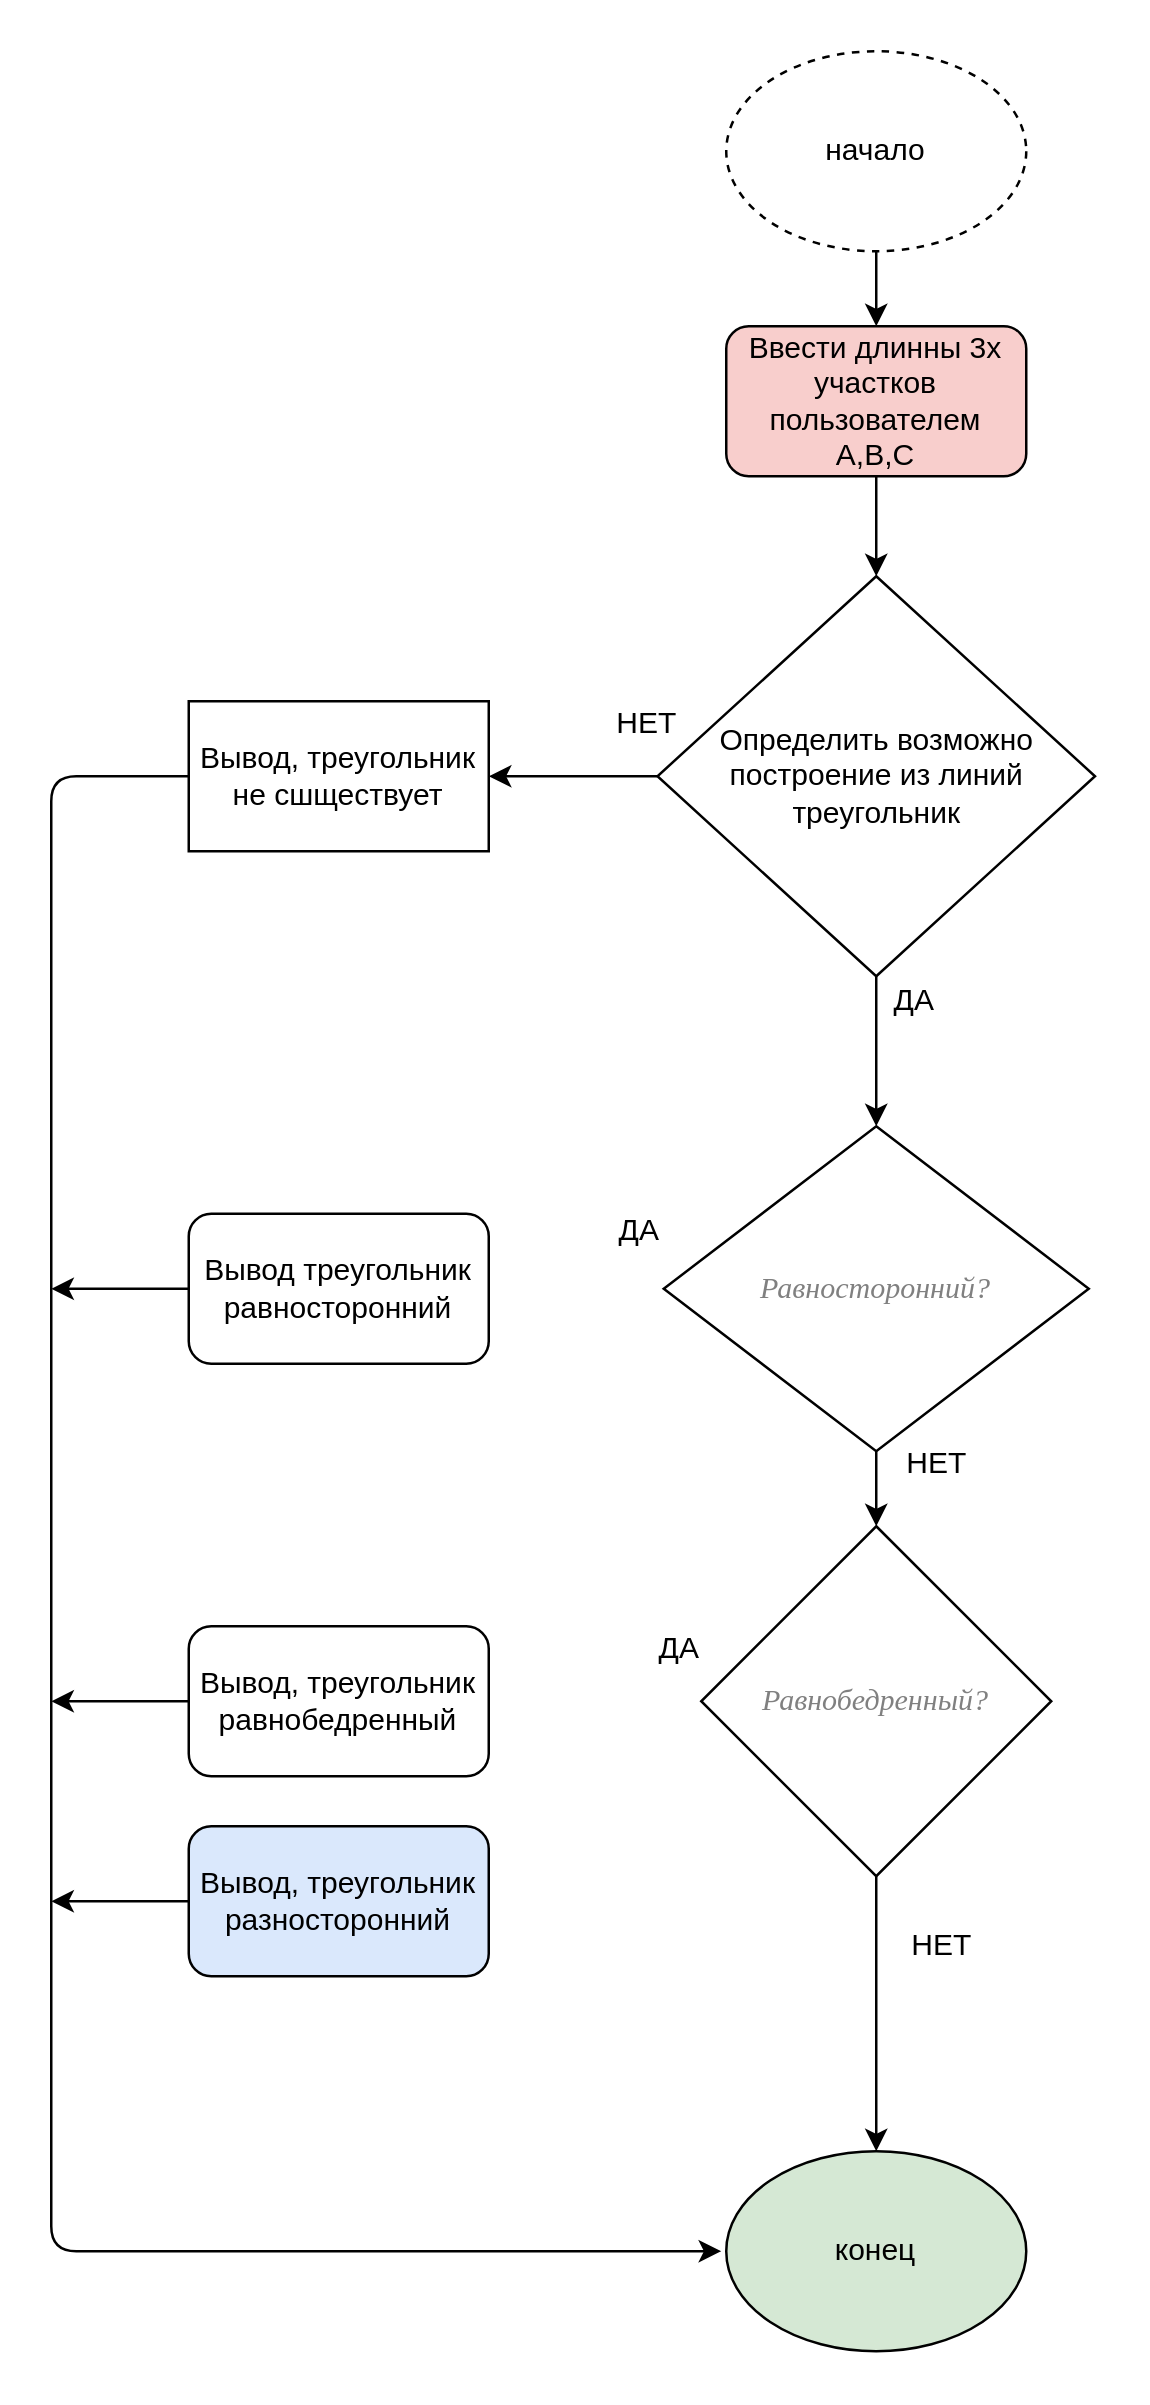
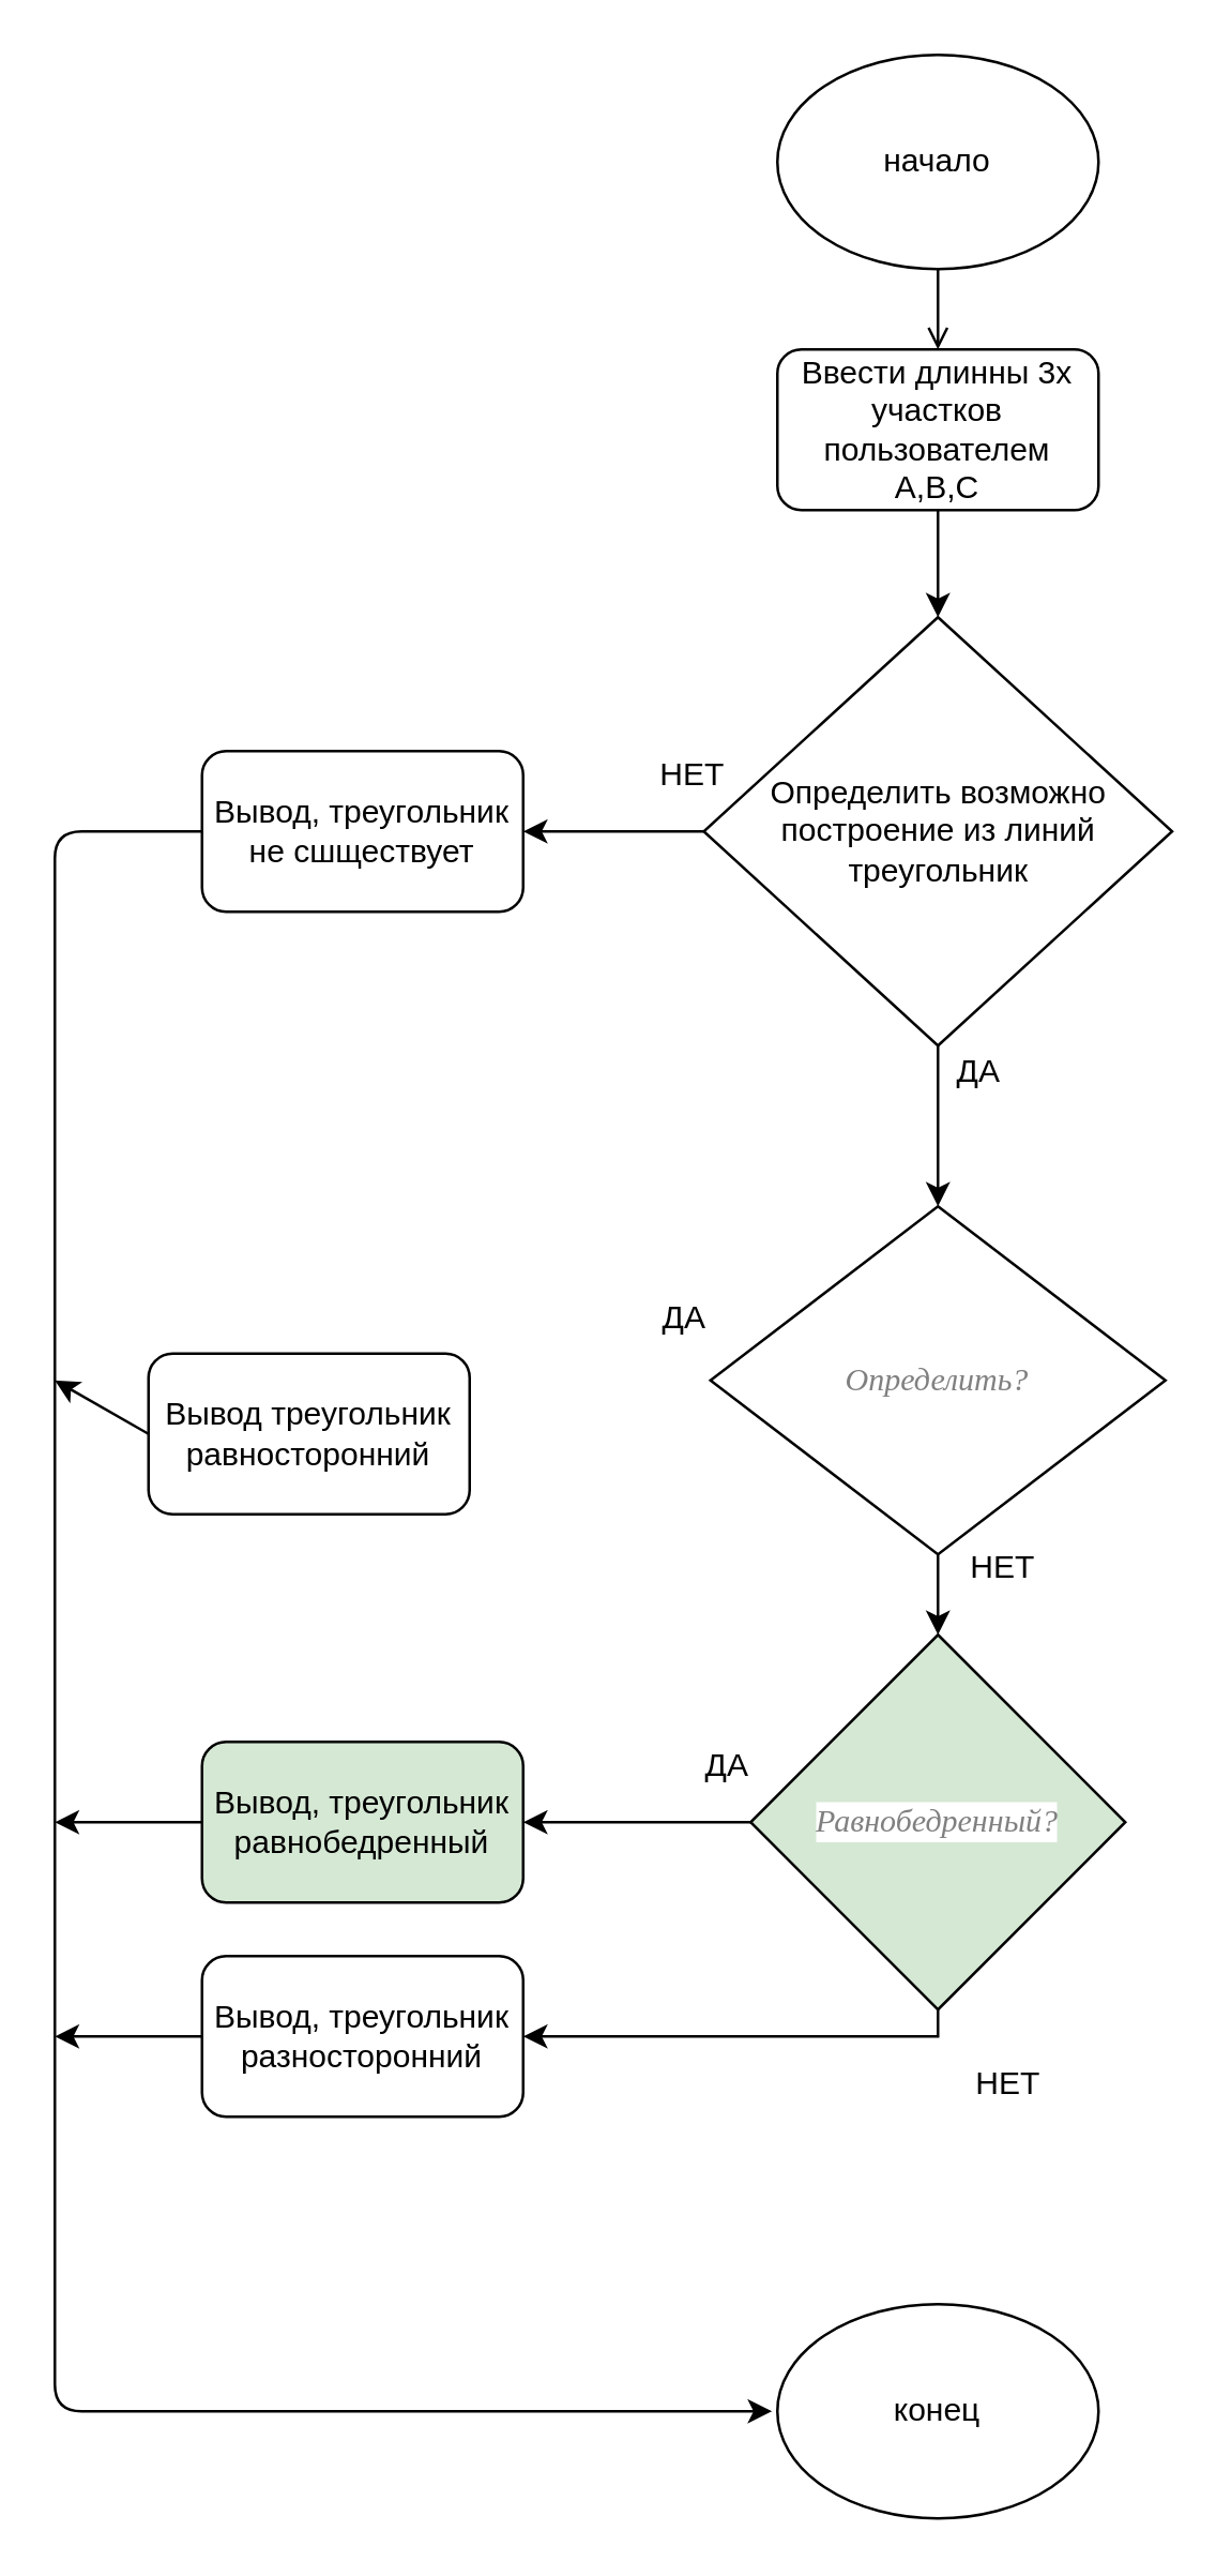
  <mxCell id="0" />
  <mxCell id="1" parent="0" />
- <mxCell id="2" value="" style="edgeStyle=orthogonalEdgeStyle;rounded=0;orthogonalLoop=1;jettySize=auto;html=1;" edge="1" parent="1" source="3" target="5"><mxGeometry relative="1" as="geometry" /></mxCell>
- <mxCell id="3" value="начало" style="ellipse;whiteSpace=wrap;html=1;dashed=1;" vertex="1" parent="1"><mxGeometry x="290" y="20" width="120" height="80" as="geometry" /></mxCell>
+ <mxCell id="2" value="" style="edgeStyle=orthogonalEdgeStyle;rounded=0;orthogonalLoop=1;jettySize=auto;html=1;endArrow=open;" edge="1" parent="1" source="3" target="5"><mxGeometry relative="1" as="geometry" /></mxCell>
+ <mxCell id="3" value="начало" style="ellipse;whiteSpace=wrap;html=1;" vertex="1" parent="1"><mxGeometry x="290" y="20" width="120" height="80" as="geometry" /></mxCell>
  <mxCell id="4" value="" style="edgeStyle=orthogonalEdgeStyle;rounded=0;orthogonalLoop=1;jettySize=auto;html=1;" edge="1" parent="1" source="5" target="8"><mxGeometry relative="1" as="geometry" /></mxCell>
- <mxCell id="5" value="Ввести длинны 3х участков пользователем A,B,C" style="rounded=1;whiteSpace=wrap;html=1;fillColor=#f8cecc;" vertex="1" parent="1"><mxGeometry x="290" y="130" width="120" height="60" as="geometry" /></mxCell>
+ <mxCell id="5" value="Ввести длинны 3х участков пользователем A,B,C" style="rounded=1;whiteSpace=wrap;html=1;" vertex="1" parent="1"><mxGeometry x="290" y="130" width="120" height="60" as="geometry" /></mxCell>
  <mxCell id="6" value="" style="edgeStyle=orthogonalEdgeStyle;rounded=0;orthogonalLoop=1;jettySize=auto;html=1;" edge="1" parent="1" source="8" target="10"><mxGeometry relative="1" as="geometry" /></mxCell>
  <mxCell id="7" value="" style="edgeStyle=orthogonalEdgeStyle;rounded=0;orthogonalLoop=1;jettySize=auto;html=1;" edge="1" parent="1" source="8" target="17"><mxGeometry relative="1" as="geometry" /></mxCell>
  <mxCell id="8" value="Определить возможно построение из линий треугольник" style="rhombus;whiteSpace=wrap;html=1;" vertex="1" parent="1"><mxGeometry x="262.5" y="230" width="175" height="160" as="geometry" /></mxCell>
  <mxCell id="9" value="" style="edgeStyle=orthogonalEdgeStyle;rounded=0;orthogonalLoop=1;jettySize=auto;html=1;" edge="1" parent="1" source="10" target="13"><mxGeometry relative="1" as="geometry" /></mxCell>
- <mxCell id="10" value="&lt;pre style=&quot;background-color: rgb(255 , 255 , 255) ; font-family: &amp;#34;consolas&amp;#34;&quot;&gt;&lt;span style=&quot;color: #808080 ; font-style: italic&quot;&gt;Равносторонний?&lt;/span&gt;&lt;/pre&gt;" style="rhombus;whiteSpace=wrap;html=1;" vertex="1" parent="1"><mxGeometry x="265" y="450" width="170" height="130" as="geometry" /></mxCell>
- <mxCell id="12" value="" style="edgeStyle=orthogonalEdgeStyle;rounded=0;orthogonalLoop=1;jettySize=auto;html=1;" edge="1" parent="1" source="13" target="24"><mxGeometry relative="1" as="geometry" /></mxCell>
- <mxCell id="13" value="&lt;pre style=&quot;background-color: rgb(255 , 255 , 255) ; font-family: &amp;#34;consolas&amp;#34;&quot;&gt;&lt;span style=&quot;color: #808080 ; font-style: italic&quot;&gt;Равнобедренный?&lt;/span&gt;&lt;/pre&gt;" style="rhombus;whiteSpace=wrap;html=1;" vertex="1" parent="1"><mxGeometry x="280" y="610" width="140" height="140" as="geometry" /></mxCell>
- <mxCell id="14" value="Вывод треугольник равносторонний" style="rounded=1;whiteSpace=wrap;html=1;" vertex="1" parent="1"><mxGeometry x="75" y="485" width="120" height="60" as="geometry" /></mxCell>
- <mxCell id="15" value="Вывод, треугольник равнобедренный" style="rounded=1;whiteSpace=wrap;html=1;" vertex="1" parent="1"><mxGeometry x="75" y="650" width="120" height="60" as="geometry" /></mxCell>
- <mxCell id="16" value="Вывод, треугольник разносторонний" style="rounded=1;whiteSpace=wrap;html=1;fillColor=#dae8fc;" vertex="1" parent="1"><mxGeometry x="75" y="730" width="120" height="60" as="geometry" /></mxCell>
- <mxCell id="17" value="Вывод, треугольник не сшществует" style="whiteSpace=wrap;html=1;rounded=0;" vertex="1" parent="1"><mxGeometry x="75" y="280" width="120" height="60" as="geometry" /></mxCell>
+ <mxCell id="10" value="&lt;pre style=&quot;background-color: rgb(255 , 255 , 255) ; font-family: &amp;#34;consolas&amp;#34;&quot;&gt;&lt;span style=&quot;color: #808080 ; font-style: italic&quot;&gt;Определить?&lt;/span&gt;&lt;/pre&gt;" style="rhombus;whiteSpace=wrap;html=1;" vertex="1" parent="1"><mxGeometry x="265" y="450" width="170" height="130" as="geometry" /></mxCell>
+ <mxCell id="11" value="" style="edgeStyle=orthogonalEdgeStyle;rounded=0;orthogonalLoop=1;jettySize=auto;html=1;entryX=1;entryY=0.5;entryDx=0;entryDy=0;" edge="1" parent="1" source="13" target="16"><mxGeometry relative="1" as="geometry"><mxPoint x="305" y="750" as="targetPoint" /><Array as="points"><mxPoint x="350" y="760" /></Array></mxGeometry></mxCell>
+ <mxCell id="12" value="" style="edgeStyle=orthogonalEdgeStyle;rounded=0;orthogonalLoop=1;jettySize=auto;html=1;" edge="1" parent="1" source="13" target="15"><mxGeometry relative="1" as="geometry" /></mxCell>
+ <mxCell id="13" value="&lt;pre style=&quot;background-color: rgb(255 , 255 , 255) ; font-family: &amp;#34;consolas&amp;#34;&quot;&gt;&lt;span style=&quot;color: #808080 ; font-style: italic&quot;&gt;Равнобедренный?&lt;/span&gt;&lt;/pre&gt;" style="rhombus;whiteSpace=wrap;html=1;fillColor=#d5e8d4;" vertex="1" parent="1"><mxGeometry x="280" y="610" width="140" height="140" as="geometry" /></mxCell>
+ <mxCell id="14" value="Вывод треугольник равносторонний" style="rounded=1;whiteSpace=wrap;html=1;" vertex="1" parent="1"><mxGeometry x="55" y="505" width="120" height="60" as="geometry" /></mxCell>
+ <mxCell id="15" value="Вывод, треугольник равнобедренный" style="rounded=1;whiteSpace=wrap;html=1;fillColor=#d5e8d4;" vertex="1" parent="1"><mxGeometry x="75" y="650" width="120" height="60" as="geometry" /></mxCell>
+ <mxCell id="16" value="Вывод, треугольник разносторонний" style="rounded=1;whiteSpace=wrap;html=1;" vertex="1" parent="1"><mxGeometry x="75" y="730" width="120" height="60" as="geometry" /></mxCell>
+ <mxCell id="17" value="Вывод, треугольник не сшществует" style="rounded=1;whiteSpace=wrap;html=1;" vertex="1" parent="1"><mxGeometry x="75" y="280" width="120" height="60" as="geometry" /></mxCell>
  <mxCell id="18" value="НЕТ" style="text;html=1;align=center;verticalAlign=middle;resizable=0;points=[];autosize=1;" vertex="1" parent="1"><mxGeometry x="238" y="279" width="40" height="20" as="geometry" /></mxCell>
  <mxCell id="19" value="ДА" style="text;html=1;align=center;verticalAlign=middle;resizable=0;points=[];autosize=1;" vertex="1" parent="1"><mxGeometry x="350" y="390" width="30" height="20" as="geometry" /></mxCell>
  <mxCell id="20" value="ДА" style="text;html=1;align=center;verticalAlign=middle;resizable=0;points=[];autosize=1;" vertex="1" parent="1"><mxGeometry x="240" y="482" width="30" height="20" as="geometry" /></mxCell>
  <mxCell id="21" value="НЕТ" style="text;html=1;align=center;verticalAlign=middle;resizable=0;points=[];autosize=1;" vertex="1" parent="1"><mxGeometry x="354" y="575" width="40" height="20" as="geometry" /></mxCell>
  <mxCell id="22" value="ДА" style="text;html=1;align=center;verticalAlign=middle;resizable=0;points=[];autosize=1;" vertex="1" parent="1"><mxGeometry x="256" y="649" width="30" height="20" as="geometry" /></mxCell>
  <mxCell id="23" value="НЕТ" style="text;html=1;align=center;verticalAlign=middle;resizable=0;points=[];autosize=1;" vertex="1" parent="1"><mxGeometry x="356" y="768" width="40" height="20" as="geometry" /></mxCell>
- <mxCell id="24" value="конец" style="ellipse;whiteSpace=wrap;html=1;fillColor=#d5e8d4;" vertex="1" parent="1"><mxGeometry x="290" y="860" width="120" height="80" as="geometry" /></mxCell>
+ <mxCell id="24" value="конец" style="ellipse;whiteSpace=wrap;html=1;" vertex="1" parent="1"><mxGeometry x="290" y="860" width="120" height="80" as="geometry" /></mxCell>
  <mxCell id="25" value="" style="endArrow=classic;html=1;exitX=0;exitY=0.5;exitDx=0;exitDy=0;" edge="1" parent="1" source="17"><mxGeometry width="50" height="50" relative="1" as="geometry"><mxPoint x="238" y="950" as="sourcePoint" /><mxPoint x="288" y="900" as="targetPoint" /><Array as="points"><mxPoint x="20" y="310" /><mxPoint x="20" y="900" /></Array></mxGeometry></mxCell>
  <mxCell id="26" value="" style="endArrow=classic;html=1;exitX=0;exitY=0.5;exitDx=0;exitDy=0;" edge="1" parent="1" source="14"><mxGeometry width="50" height="50" relative="1" as="geometry"><mxPoint x="330" y="630" as="sourcePoint" /><mxPoint x="20" y="515" as="targetPoint" /></mxGeometry></mxCell>
  <mxCell id="27" value="" style="endArrow=classic;html=1;exitX=0;exitY=0.5;exitDx=0;exitDy=0;" edge="1" parent="1" source="15"><mxGeometry width="50" height="50" relative="1" as="geometry"><mxPoint x="330" y="630" as="sourcePoint" /><mxPoint x="20" y="680" as="targetPoint" /></mxGeometry></mxCell>
  <mxCell id="28" value="" style="endArrow=classic;html=1;exitX=0;exitY=0.5;exitDx=0;exitDy=0;" edge="1" parent="1" source="16"><mxGeometry width="50" height="50" relative="1" as="geometry"><mxPoint x="330" y="630" as="sourcePoint" /><mxPoint x="20" y="760" as="targetPoint" /></mxGeometry></mxCell>
